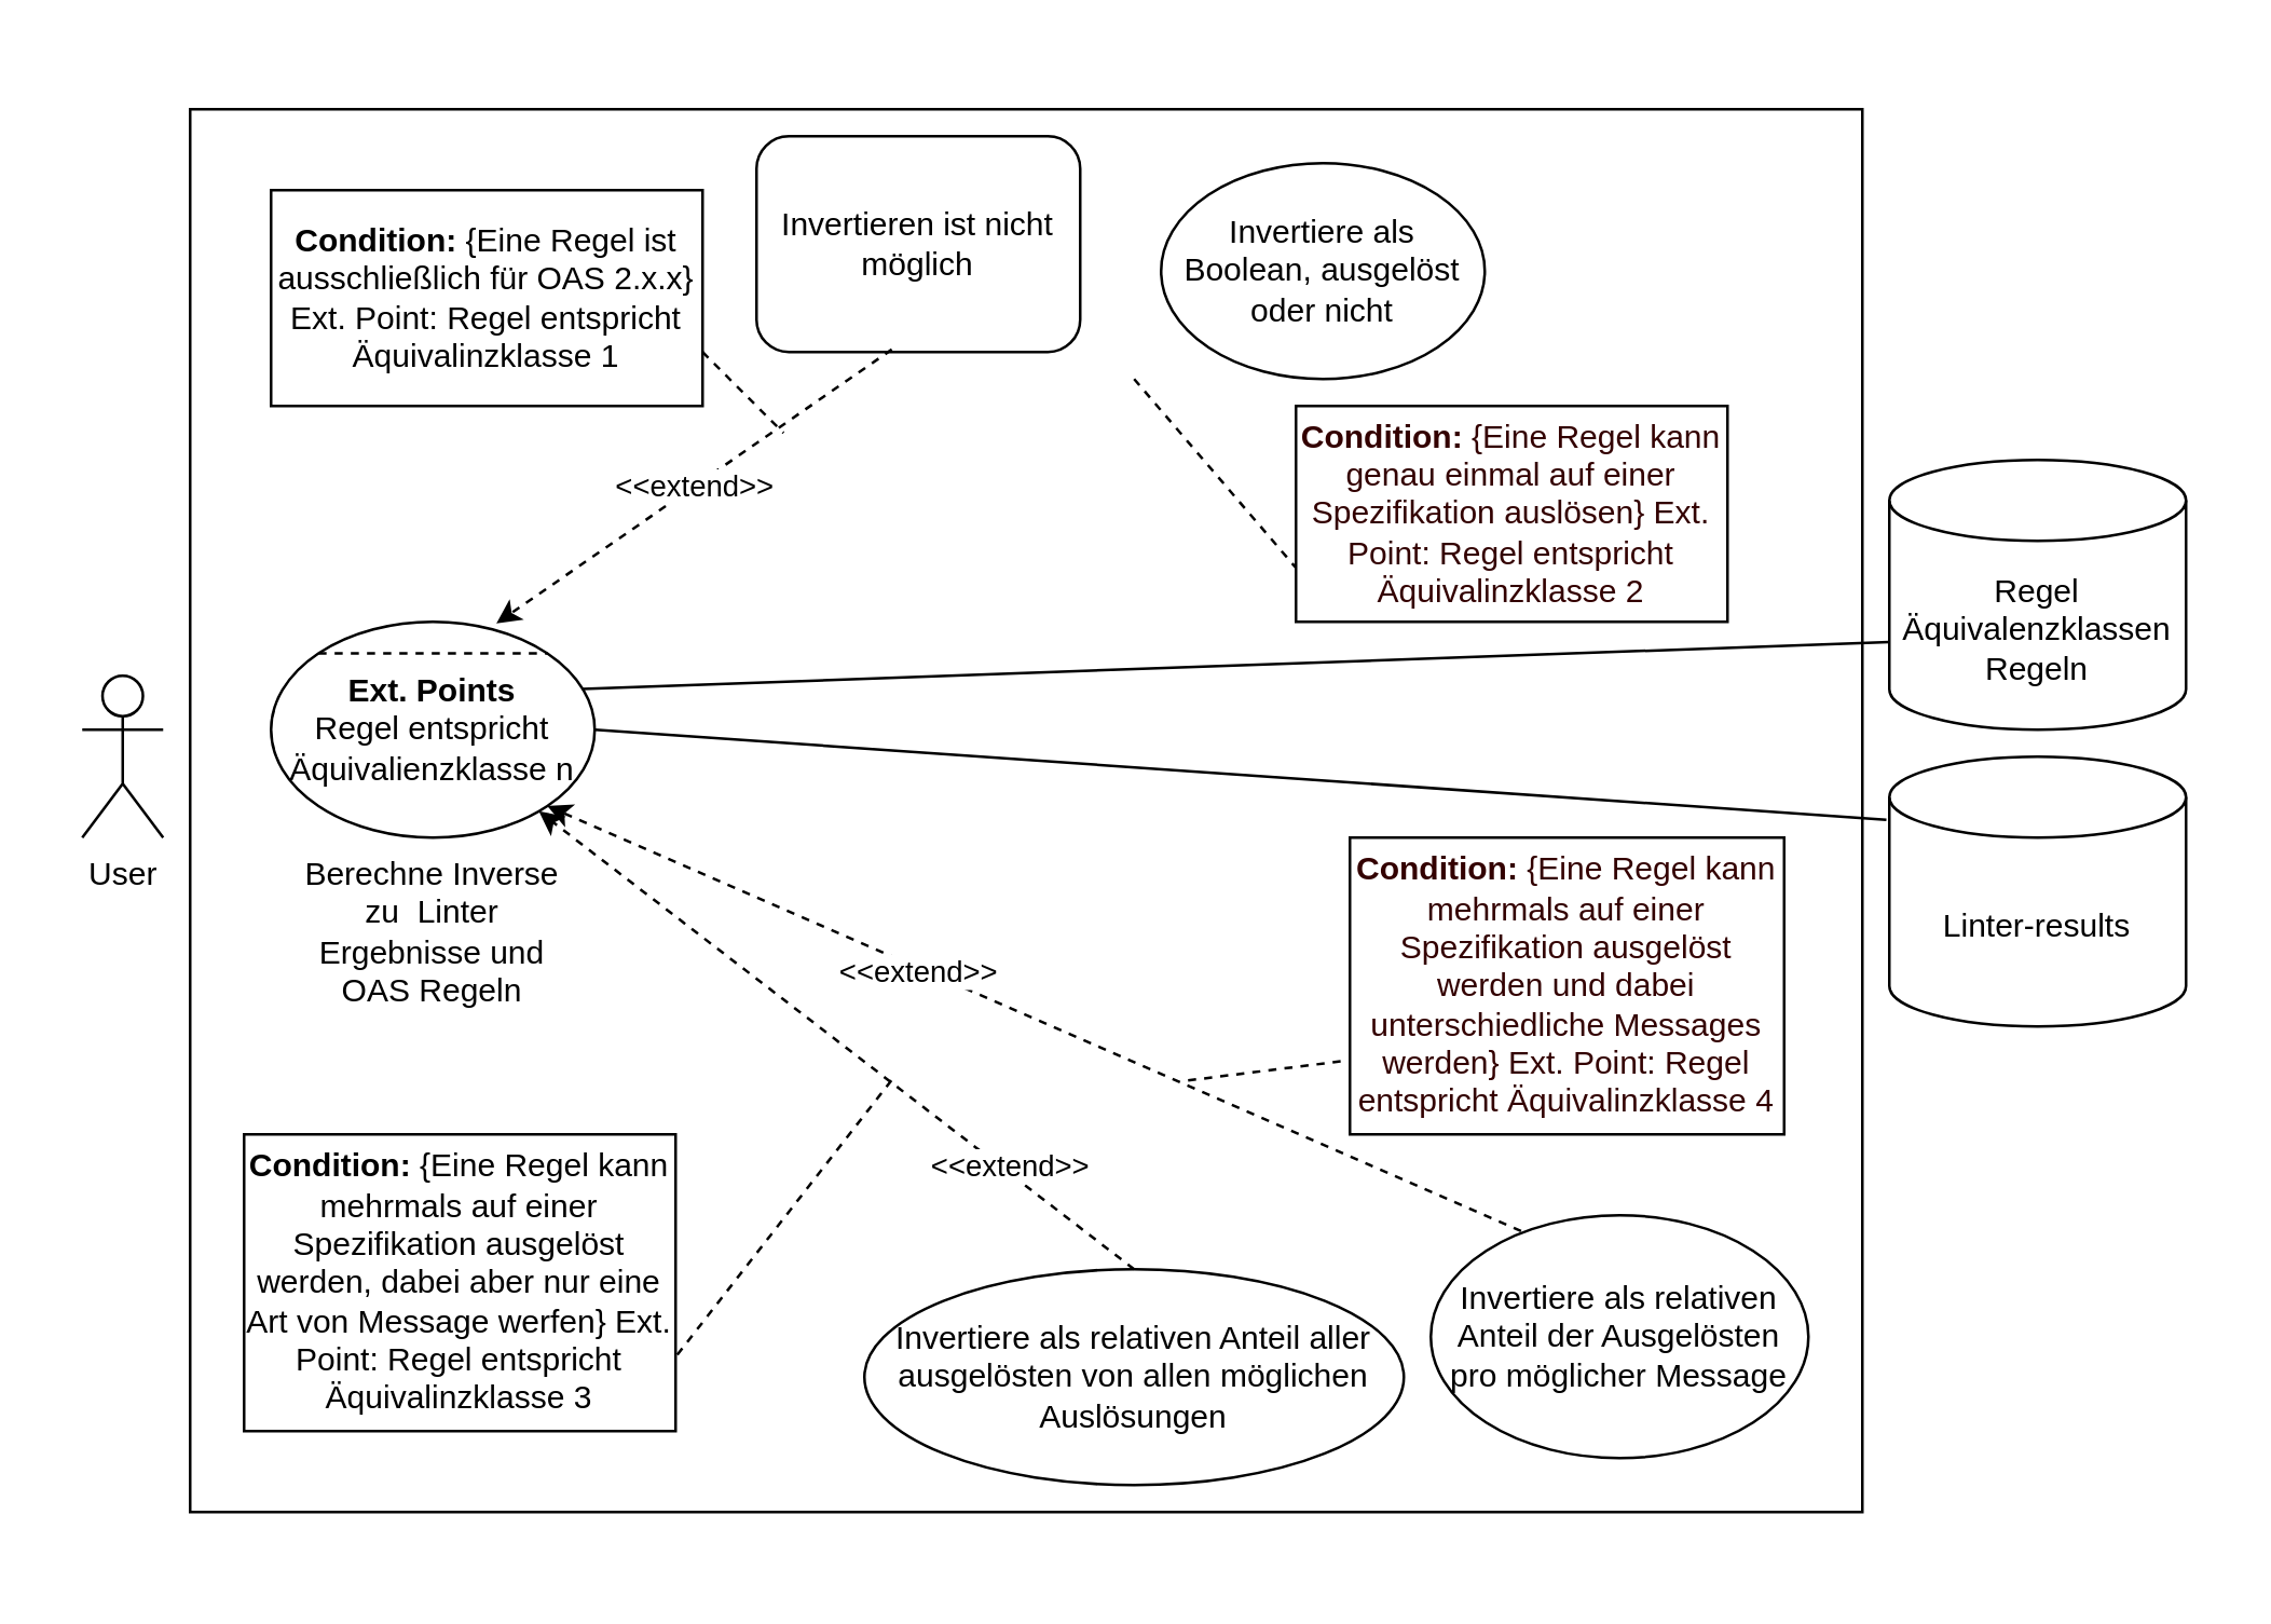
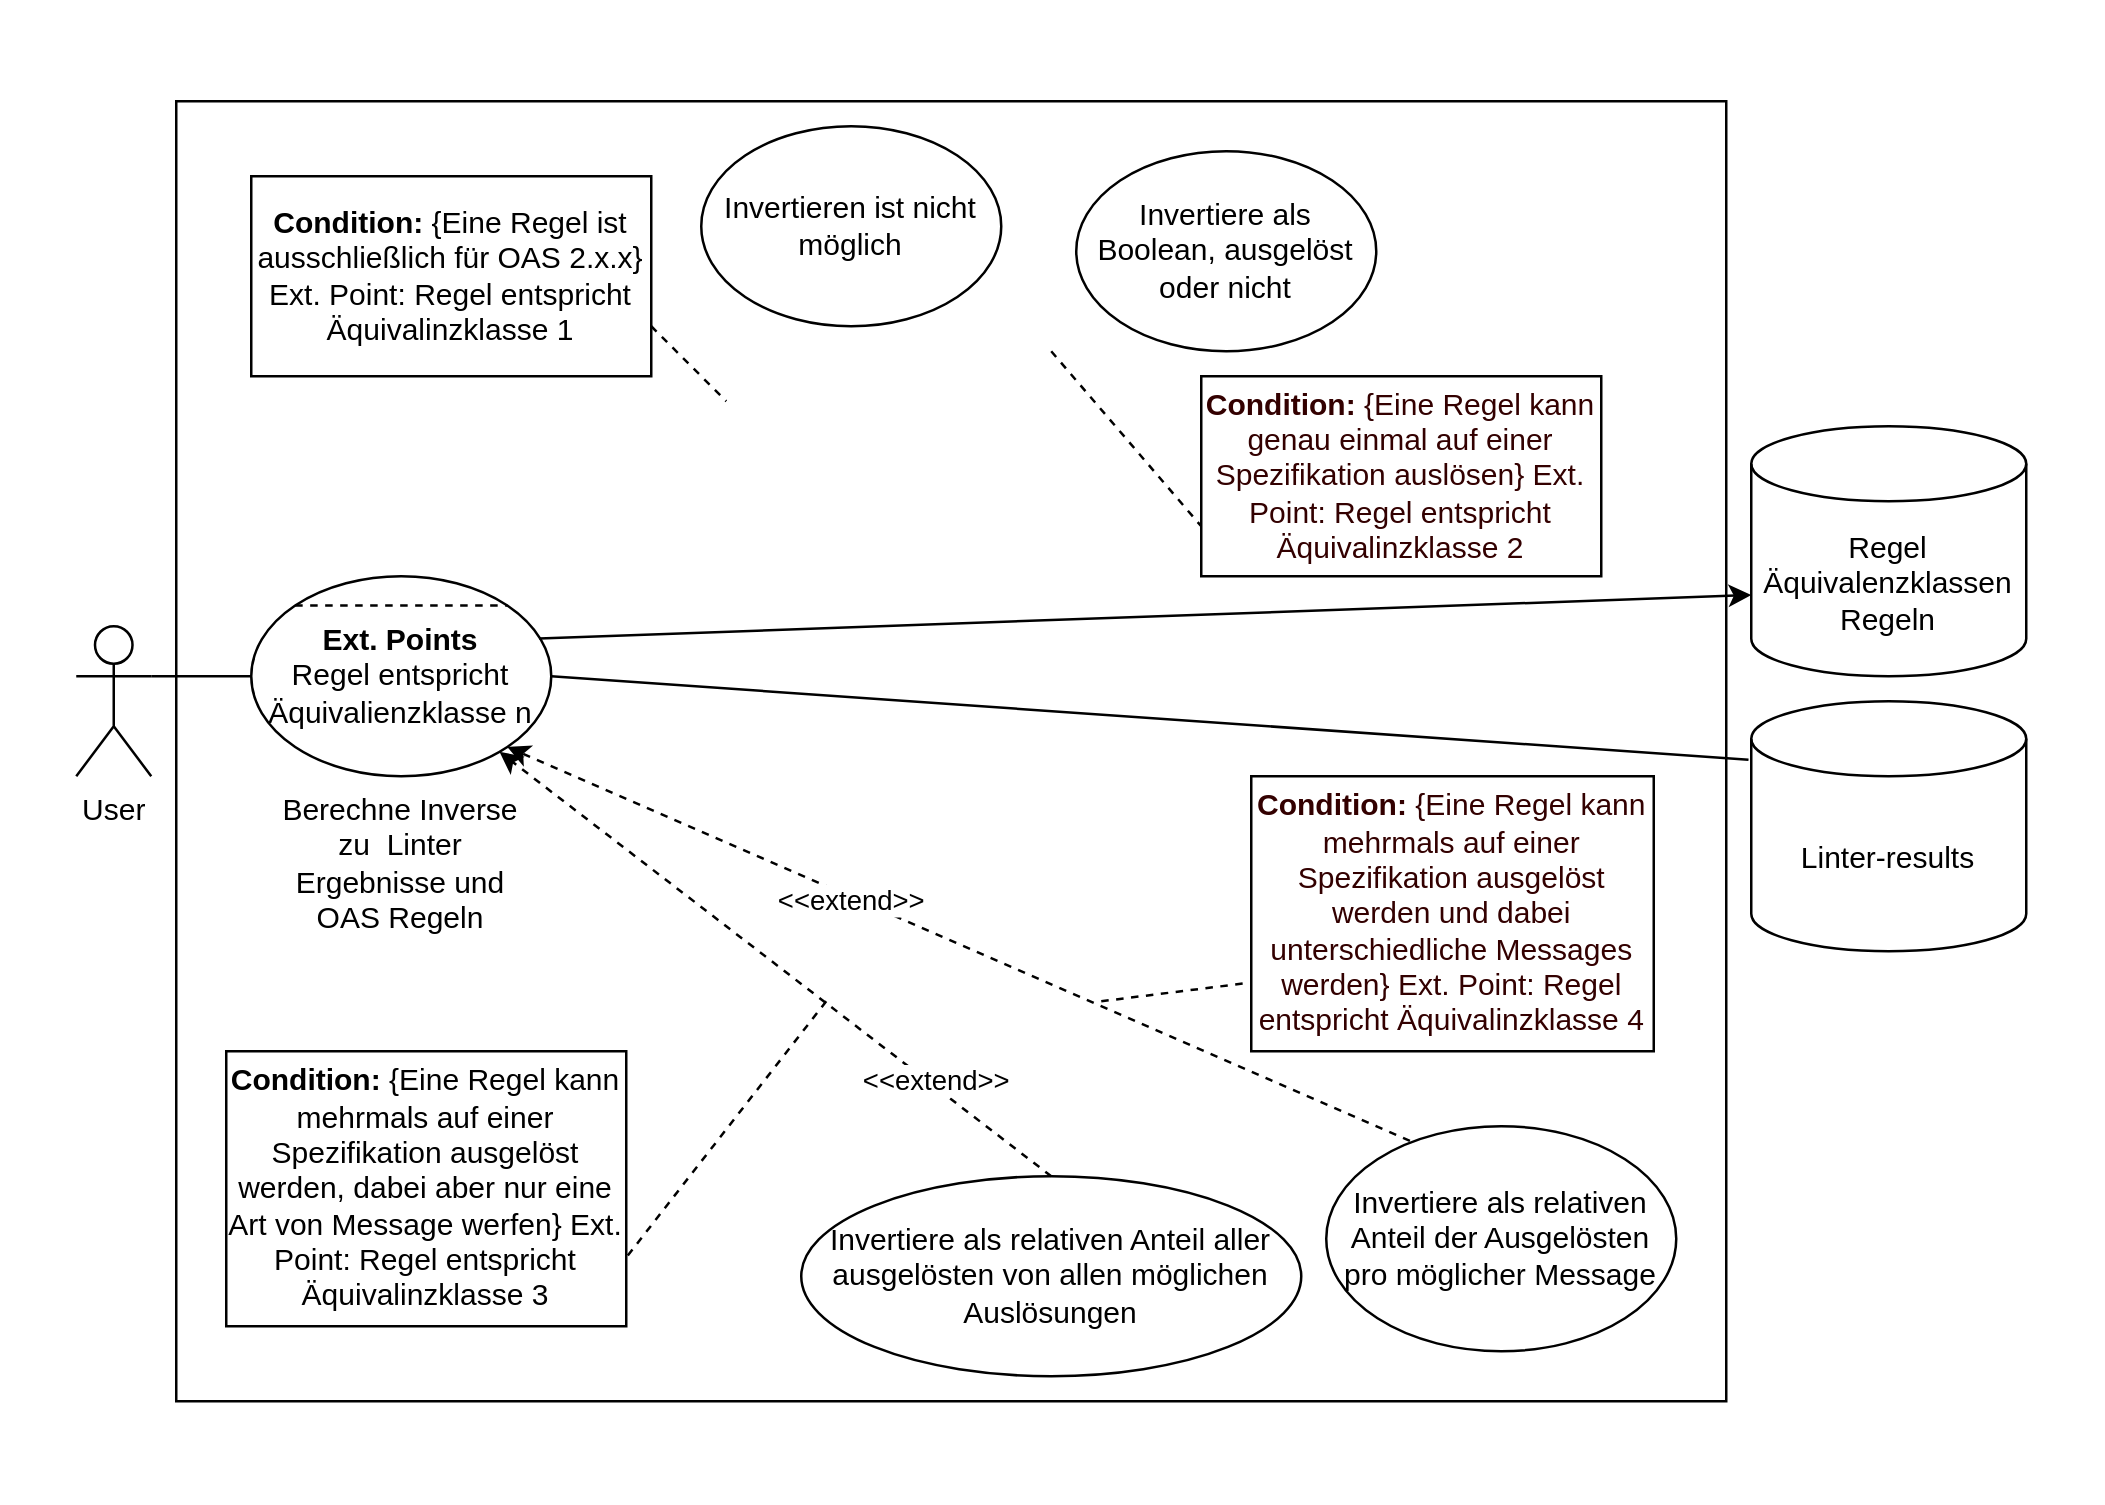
  <mxCell id="0" />
  <mxCell id="1" parent="0" />
  <mxCell id="2" value="" style="rounded=0;whiteSpace=wrap;html=1;strokeWidth=0;strokeColor=none;" parent="1" vertex="1"><mxGeometry x="20" y="20" width="800" height="560" as="geometry" /></mxCell>
  <mxCell id="3" value="" style="rounded=0;whiteSpace=wrap;html=1;" parent="1" vertex="1"><mxGeometry x="70" y="40" width="620" height="520" as="geometry" /></mxCell>
  <mxCell id="4" value="User" style="shape=umlActor;verticalLabelPosition=bottom;verticalAlign=top;html=1;outlineConnect=0;" parent="1" vertex="1"><mxGeometry x="30" y="250" width="30" height="60" as="geometry" /></mxCell>
  <mxCell id="5" value="&lt;b&gt;Ext. Points&lt;/b&gt;&lt;br&gt;Regel entspricht Äquivalienzklasse n" style="ellipse;whiteSpace=wrap;html=1;" parent="1" vertex="1"><mxGeometry x="100" y="230" width="120" height="80" as="geometry" /></mxCell>
  <mxCell id="6" value="" style="endArrow=none;dashed=1;html=1;exitX=0;exitY=0;exitDx=0;exitDy=0;entryX=1;entryY=0;entryDx=0;entryDy=0;" parent="1" source="5" target="5" edge="1"><mxGeometry width="50" height="50" relative="1" as="geometry"><mxPoint x="730" y="370" as="sourcePoint" /><mxPoint x="780" y="320" as="targetPoint" /></mxGeometry></mxCell>
  <mxCell id="7" value="Berechne Inverse zu&amp;nbsp; Linter Ergebnisse und OAS Regeln" style="text;html=1;strokeColor=none;fillColor=none;align=center;verticalAlign=middle;whiteSpace=wrap;rounded=0;" parent="1" vertex="1"><mxGeometry x="105" y="330" width="110" height="30" as="geometry" /></mxCell>
  <mxCell id="8" value="Regel Äquivalenzklassen Regeln" style="shape=cylinder3;whiteSpace=wrap;html=1;boundedLbl=1;backgroundOutline=1;size=15;" parent="1" vertex="1"><mxGeometry x="700" y="170" width="110" height="100" as="geometry" /></mxCell>
  <mxCell id="9" value="Linter-results" style="shape=cylinder3;whiteSpace=wrap;html=1;boundedLbl=1;backgroundOutline=1;size=15;" parent="1" vertex="1"><mxGeometry x="700" y="280" width="110" height="100" as="geometry" /></mxCell>
- <mxCell id="10" value="" style="endArrow=none;html=1;exitX=0.96;exitY=0.311;exitDx=0;exitDy=0;entryX=0;entryY=0;entryDx=0;entryDy=67.5;entryPerimeter=0;exitPerimeter=0;" parent="1" source="5" target="8" edge="1"><mxGeometry width="50" height="50" relative="1" as="geometry"><mxPoint x="730" y="320" as="sourcePoint" /><mxPoint x="780" y="270" as="targetPoint" /></mxGeometry></mxCell>
+ <mxCell id="10" value="" style="endArrow=classic;html=1;exitX=0.96;exitY=0.311;exitDx=0;exitDy=0;entryX=0;entryY=0;entryDx=0;entryDy=67.5;entryPerimeter=0;exitPerimeter=0;" parent="1" source="5" target="8" edge="1"><mxGeometry width="50" height="50" relative="1" as="geometry"><mxPoint x="730" y="320" as="sourcePoint" /><mxPoint x="780" y="270" as="targetPoint" /></mxGeometry></mxCell>
+ <mxCell id="11" value="" style="endArrow=none;html=1;exitX=1;exitY=0.333;exitDx=0;exitDy=0;exitPerimeter=0;entryX=0;entryY=0.5;entryDx=0;entryDy=0;" parent="1" source="4" target="5" edge="1"><mxGeometry width="50" height="50" relative="1" as="geometry"><mxPoint x="730" y="320" as="sourcePoint" /><mxPoint x="780" y="270" as="targetPoint" /></mxGeometry></mxCell>
  <mxCell id="12" value="" style="endArrow=none;html=1;exitX=1;exitY=0.5;exitDx=0;exitDy=0;entryX=-0.01;entryY=0.234;entryDx=0;entryDy=0;entryPerimeter=0;" parent="1" source="5" target="9" edge="1"><mxGeometry width="50" height="50" relative="1" as="geometry"><mxPoint x="730" y="320" as="sourcePoint" /><mxPoint x="780" y="270" as="targetPoint" /></mxGeometry></mxCell>
  <mxCell id="13" value="Invertiere als Boolean, ausgelöst oder nicht" style="ellipse;whiteSpace=wrap;html=1;" parent="1" vertex="1"><mxGeometry x="430" y="60" width="120" height="80" as="geometry" /></mxCell>
- <mxCell id="14" value="Invertieren ist nicht möglich" style="whiteSpace=wrap;html=1;rounded=1;" parent="1" vertex="1"><mxGeometry x="280" y="50" width="120" height="80" as="geometry" /></mxCell>
+ <mxCell id="14" value="Invertieren ist nicht möglich" style="ellipse;whiteSpace=wrap;html=1;" parent="1" vertex="1"><mxGeometry x="280" y="50" width="120" height="80" as="geometry" /></mxCell>
  <mxCell id="15" value="Invertiere als relativen Anteil der Ausgelösten pro möglicher Message" style="ellipse;whiteSpace=wrap;html=1;" parent="1" vertex="1"><mxGeometry x="530" y="450" width="140" height="90" as="geometry" /></mxCell>
  <mxCell id="16" value="Invertiere als relativen Anteil aller ausgelösten von allen möglichen Auslösungen" style="ellipse;whiteSpace=wrap;html=1;" parent="1" vertex="1"><mxGeometry x="320" y="470" width="200" height="80" as="geometry" /></mxCell>
- <mxCell id="17" value="&amp;lt;&amp;lt;extend&amp;gt;&amp;gt;" style="endArrow=classic;html=1;exitX=0.418;exitY=0.988;exitDx=0;exitDy=0;entryX=0.696;entryY=0.008;entryDx=0;entryDy=0;entryPerimeter=0;exitPerimeter=0;dashed=1;" parent="1" source="14" target="5" edge="1"><mxGeometry width="50" height="50" relative="1" as="geometry"><mxPoint x="730" y="320" as="sourcePoint" /><mxPoint x="780" y="270" as="targetPoint" /></mxGeometry></mxCell>
  <mxCell id="18" value="&amp;lt;&amp;lt;extend&amp;gt;&amp;gt;" style="endArrow=classic;html=1;exitX=0.5;exitY=0;exitDx=0;exitDy=0;dashed=1;" parent="1" source="16" target="5" edge="1"><mxGeometry x="-0.57" y="-2" width="50" height="50" relative="1" as="geometry"><mxPoint x="730" y="320" as="sourcePoint" /><mxPoint x="780" y="270" as="targetPoint" /><mxPoint as="offset" /></mxGeometry></mxCell>
  <mxCell id="19" value="&amp;lt;&amp;lt;extend&amp;gt;&amp;gt;" style="endArrow=classic;html=1;entryX=1;entryY=1;entryDx=0;entryDy=0;exitX=0.239;exitY=0.065;exitDx=0;exitDy=0;exitPerimeter=0;dashed=1;" parent="1" source="15" target="5" edge="1"><mxGeometry x="0.234" y="2" width="50" height="50" relative="1" as="geometry"><mxPoint x="730" y="320" as="sourcePoint" /><mxPoint x="780" y="270" as="targetPoint" /><mxPoint as="offset" /></mxGeometry></mxCell>
  <mxCell id="20" value="&lt;b&gt;Condition:&lt;/b&gt; {Eine Regel kann mehrmals auf einer Spezifikation ausgelöst werden, dabei aber nur eine Art von Message werfen} Ext. Point: Regel entspricht Äquivalinzklasse 3" style="rounded=0;whiteSpace=wrap;html=1;" parent="1" vertex="1"><mxGeometry x="90" y="420" width="160" height="110" as="geometry" /></mxCell>
  <mxCell id="21" value="&lt;span style=&quot;font-family: Helvetica; font-size: 12px; font-style: normal; font-variant-ligatures: normal; font-variant-caps: normal; letter-spacing: normal; orphans: 2; text-align: center; text-indent: 0px; text-transform: none; widows: 2; word-spacing: 0px; -webkit-text-stroke-width: 0px; text-decoration-thickness: initial; text-decoration-style: initial; text-decoration-color: initial; float: none; background-color: rgb(255, 255, 255); display: inline !important;&quot;&gt;&lt;font style=&quot;&quot; color=&quot;#330000&quot;&gt;&lt;b&gt;Condition:&lt;/b&gt; {Eine Regel kann genau einmal auf einer Spezifikation auslösen} Ext. Point: Regel entspricht Äquivalinzklasse 2&lt;/font&gt;&lt;/span&gt;" style="rounded=0;whiteSpace=wrap;html=1;" parent="1" vertex="1"><mxGeometry x="480" y="150" width="160" height="80" as="geometry" /></mxCell>
  <mxCell id="22" value="&lt;b&gt;Condition:&lt;/b&gt; {Eine Regel ist ausschließlich für OAS 2.x.x} Ext. Point: Regel entspricht Äquivalinzklasse 1" style="rounded=0;whiteSpace=wrap;html=1;" parent="1" vertex="1"><mxGeometry x="100" y="70" width="160" height="80" as="geometry" /></mxCell>
  <mxCell id="23" value="&lt;span style=&quot;font-family: Helvetica; font-size: 12px; font-style: normal; font-variant-ligatures: normal; font-variant-caps: normal; letter-spacing: normal; orphans: 2; text-align: center; text-indent: 0px; text-transform: none; widows: 2; word-spacing: 0px; -webkit-text-stroke-width: 0px; text-decoration-thickness: initial; text-decoration-style: initial; text-decoration-color: initial; float: none; background-color: rgb(255, 255, 255); display: inline !important;&quot;&gt;&lt;font style=&quot;&quot; color=&quot;#330000&quot;&gt;&lt;b&gt;Condition:&lt;/b&gt; {Eine Regel kann mehrmals auf einer Spezifikation ausgelöst werden und dabei unterschiedliche Messages werden} Ext. Point: Regel entspricht Äquivalinzklasse 4&lt;/font&gt;&lt;/span&gt;" style="rounded=0;whiteSpace=wrap;html=1;" parent="1" vertex="1"><mxGeometry x="500" y="310" width="161" height="110" as="geometry" /></mxCell>
  <mxCell id="24" value="" style="endArrow=none;dashed=1;html=1;entryX=0;entryY=0.75;entryDx=0;entryDy=0;" parent="1" target="23" edge="1"><mxGeometry width="50" height="50" relative="1" as="geometry"><mxPoint x="440" y="400" as="sourcePoint" /><mxPoint x="780" y="270" as="targetPoint" /></mxGeometry></mxCell>
  <mxCell id="25" value="" style="endArrow=none;dashed=1;html=1;entryX=1;entryY=0.75;entryDx=0;entryDy=0;" parent="1" target="20" edge="1"><mxGeometry width="50" height="50" relative="1" as="geometry"><mxPoint x="330" y="400" as="sourcePoint" /><mxPoint x="780" y="270" as="targetPoint" /></mxGeometry></mxCell>
  <mxCell id="26" value="" style="endArrow=none;dashed=1;html=1;exitX=1;exitY=0.75;exitDx=0;exitDy=0;" parent="1" source="22" edge="1"><mxGeometry width="50" height="50" relative="1" as="geometry"><mxPoint x="730" y="320" as="sourcePoint" /><mxPoint x="290" y="160" as="targetPoint" /></mxGeometry></mxCell>
  <mxCell id="27" value="" style="endArrow=none;dashed=1;html=1;entryX=0;entryY=0.75;entryDx=0;entryDy=0;" parent="1" target="21" edge="1"><mxGeometry width="50" height="50" relative="1" as="geometry"><mxPoint x="420" y="140" as="sourcePoint" /><mxPoint x="780" y="270" as="targetPoint" /></mxGeometry></mxCell>
